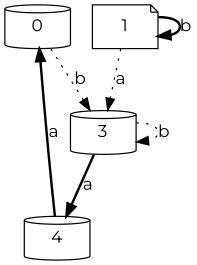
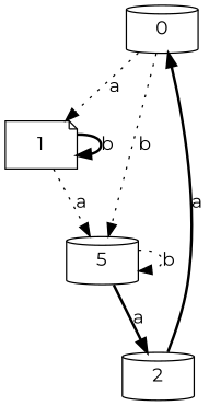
  digraph {
    d2tdocpreamble="\usetikzlibrary{automata}"
    d2tfigpreamble="\tikzstyle{every state}= [ draw=blue!50,very thick,fill=blue!20]  \tikzstyle{auto}= [fill=white]"
    fontname=Montserrat
    ranksep=0.5
    node [fontname=Montserrat shape=cylinder style=state]
    edge [fontname=Montserrat lblstyle=auto style=dotted topath="bend right"]
    n1 [label=0 style="state, initial, accepting"]
    n2 [label=1 shape=note]
-   n3 [label=3]
-   n4 [label=4]
+   n3 [label=5]
+   n4 [label=2]
+   n1 -> n2 [label=a]
    n1 -> n3 [label=b]
    n2 -> n2 [label=b style=bold topath="loop above"]
    n2 -> n3 [label=a]
    n3 -> n3 [label=b topath="loop above"]
    n3 -> n4 [label=a style=bold]
    n4 -> n1 [label=a style=bold]
  }
